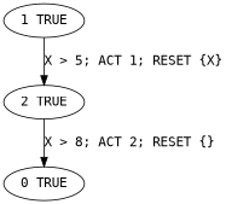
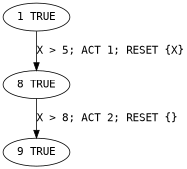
  digraph {
    fontname="DejaVu Sans Mono"
    node [fontname="DejaVu Sans Mono"]
    edge [fontname="DejaVu Sans Mono"]
    "1 TRUE"
-   "2 TRUE"
-   "0 TRUE"
+   "2 TRUE" [label="8 TRUE"]
+   "0 TRUE" [label="9 TRUE"]
    "1 TRUE" -> "2 TRUE" [label="X > 5; ACT 1; RESET {X}"]
    "2 TRUE" -> "0 TRUE" [label="X > 8; ACT 2; RESET {}"]
  }
